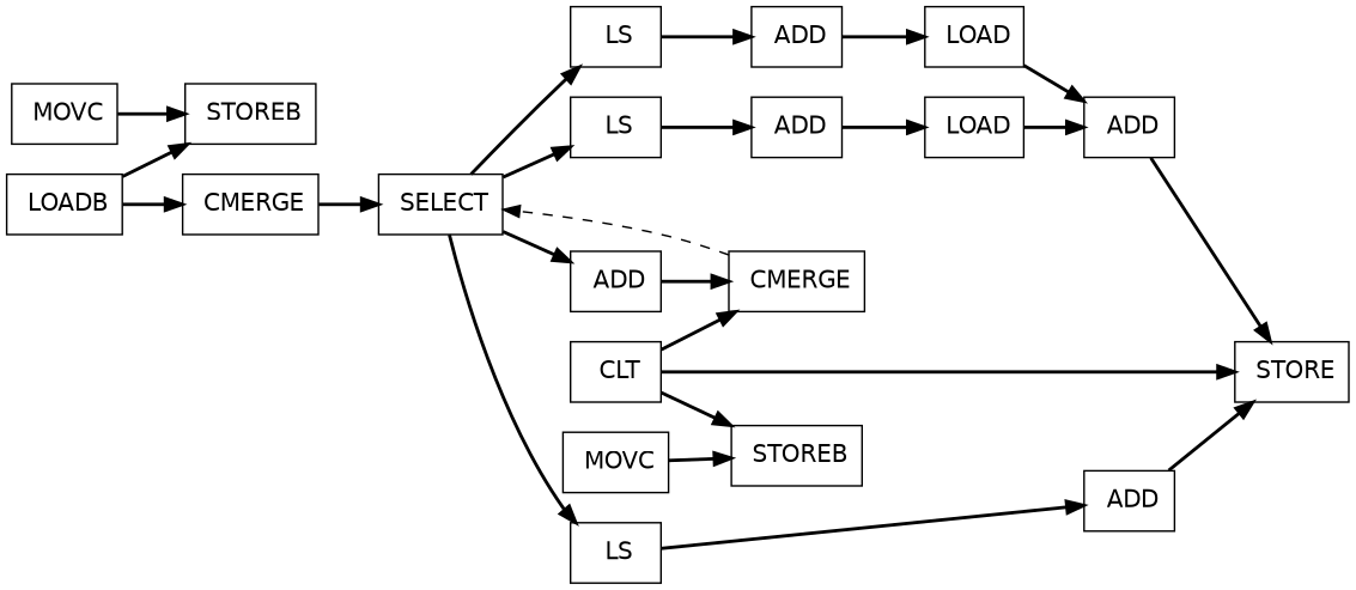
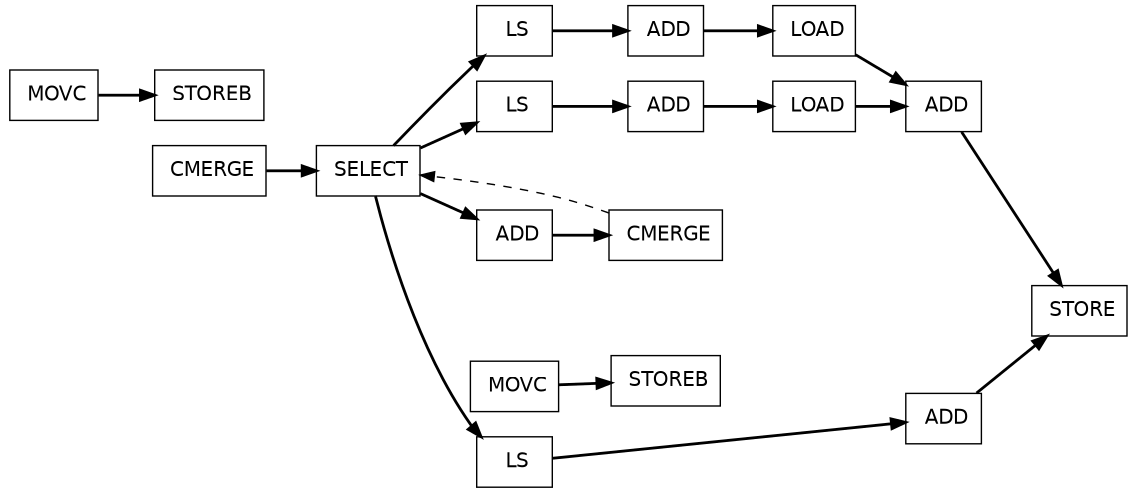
  digraph {
    compound=true
    nslimit=1000.0
    rankdir=LR
    node [fontname=Helvetica shape=box]
    edge [color=black style=bold]
-   n1 [label=" LOADB"]
    n2 [label=" STOREB"]
    n3 [label=" CMERGE"]
    n4 [label=" SELECT"]
    n5 [label=" MOVC"]
    n6 [label=" ADD"]
    n7 [label=" LS"]
    n8 [label=" LS"]
    n9 [label=" LS"]
-   n10 [label=" CLT"]
    n11 [label=" CMERGE"]
    n12 [label=" STORE"]
    n13 [label=" STOREB"]
    n14 [label=" ADD"]
    n15 [label=" ADD"]
    n16 [label=" ADD"]
    n17 [label=" LOAD"]
    n18 [label=" ADD"]
    n19 [label=" LOAD"]
    n20 [label=" MOVC"]
-   n1 -> n2
-   n1 -> n3
    n3 -> n4
    n4 -> n6
    n4 -> n7
    n4 -> n8
    n4 -> n9
    n5 -> n2
    n6 -> n11
    n7 -> n14
    n8 -> n15
    n9 -> n16
-   n10 -> n11
-   n10 -> n12
-   n10 -> n13
    n11 -> n4 [style=dashed]
    n14 -> n12
    n15 -> n17
    n16 -> n19
    n17 -> n18
    n18 -> n12
    n19 -> n18
    n20 -> n13
  }
